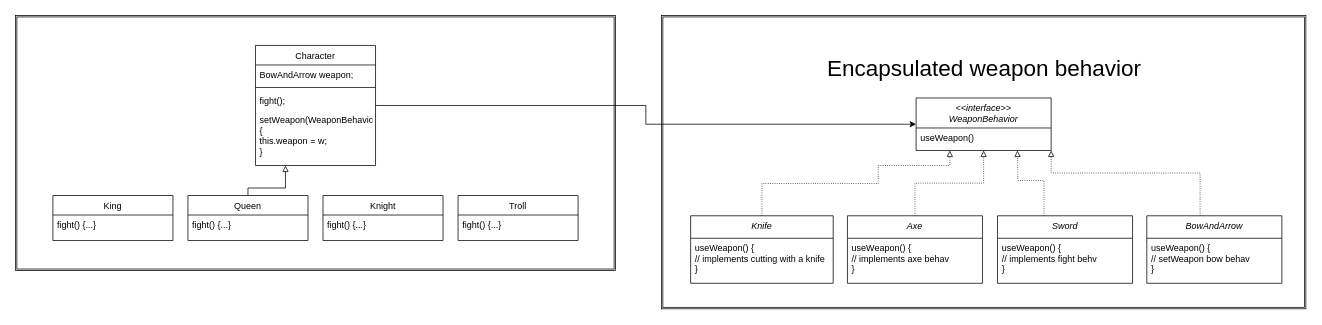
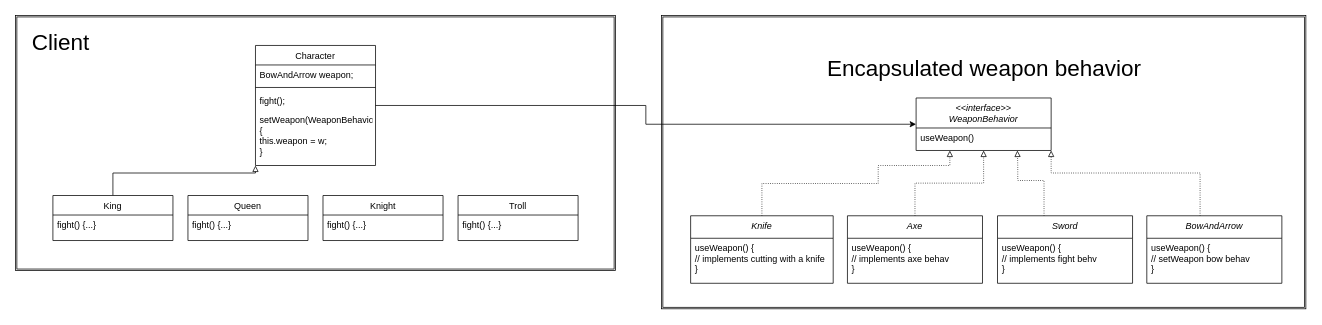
  <mxCell id="0" />
  <mxCell id="1" parent="0" />
  <mxCell id="2" value="" style="shape=ext;double=1;rounded=0;whiteSpace=wrap;html=1;" parent="1" vertex="1"><mxGeometry x="20" y="20" width="800" height="340" as="geometry" /></mxCell>
  <mxCell id="3" value="Character" style="swimlane;fontStyle=0;align=center;verticalAlign=top;childLayout=stackLayout;horizontal=1;startSize=26;horizontalStack=0;resizeParent=1;resizeLast=0;collapsible=1;marginBottom=0;rounded=0;shadow=0;strokeWidth=1;" parent="1" vertex="1"><mxGeometry x="340" y="60" width="160" height="160" as="geometry"><mxRectangle x="390" y="120" width="160" height="26" as="alternateBounds" /></mxGeometry></mxCell>
  <mxCell id="4" value="BowAndArrow weapon;" style="text;align=left;verticalAlign=top;spacingLeft=4;spacingRight=4;overflow=hidden;rotatable=0;points=[[0,0.5],[1,0.5]];portConstraint=eastwest;" parent="3" vertex="1"><mxGeometry y="26" width="160" height="26" as="geometry" /></mxCell>
  <mxCell id="5" value="" style="line;html=1;strokeWidth=1;align=left;verticalAlign=middle;spacingTop=-1;spacingLeft=3;spacingRight=3;rotatable=0;labelPosition=right;points=[];portConstraint=eastwest;" parent="3" vertex="1"><mxGeometry y="52" width="160" height="8" as="geometry" /></mxCell>
  <mxCell id="6" value="fight();" style="text;align=left;verticalAlign=top;spacingLeft=4;spacingRight=4;overflow=hidden;rotatable=0;points=[[0,0.5],[1,0.5]];portConstraint=eastwest;" parent="3" vertex="1"><mxGeometry y="60" width="160" height="26" as="geometry" /></mxCell>
  <mxCell id="7" value="setWeapon(WeaponBehavior w) &#10;{&#10;this.weapon = w;&#10;}" style="text;align=left;verticalAlign=top;spacingLeft=4;spacingRight=4;overflow=hidden;rotatable=0;points=[[0,0.5],[1,0.5]];portConstraint=eastwest;" parent="3" vertex="1"><mxGeometry y="86" width="160" height="70" as="geometry" /></mxCell>
+ <mxCell id="8" style="edgeStyle=orthogonalEdgeStyle;rounded=0;orthogonalLoop=1;jettySize=auto;html=1;entryX=0;entryY=1;entryDx=0;entryDy=0;endArrow=block;endFill=0;" parent="1" source="9" target="3" edge="1"><mxGeometry relative="1" as="geometry"><Array as="points"><mxPoint x="150" y="230" /><mxPoint x="340" y="230" /></Array></mxGeometry></mxCell>
  <mxCell id="9" value="King" style="swimlane;fontStyle=0;align=center;verticalAlign=top;childLayout=stackLayout;horizontal=1;startSize=26;horizontalStack=0;resizeParent=1;resizeLast=0;collapsible=1;marginBottom=0;rounded=0;shadow=0;strokeWidth=1;" parent="1" vertex="1"><mxGeometry x="70" y="260" width="160" height="60" as="geometry"><mxRectangle x="550" y="140" width="160" height="26" as="alternateBounds" /></mxGeometry></mxCell>
  <mxCell id="10" value="fight() {...}" style="text;align=left;verticalAlign=top;spacingLeft=4;spacingRight=4;overflow=hidden;rotatable=0;points=[[0,0.5],[1,0.5]];portConstraint=eastwest;" parent="9" vertex="1"><mxGeometry y="26" width="160" height="26" as="geometry" /></mxCell>
- <mxCell id="11" style="edgeStyle=orthogonalEdgeStyle;rounded=0;orthogonalLoop=1;jettySize=auto;html=1;entryX=0.25;entryY=1;entryDx=0;entryDy=0;endArrow=block;endFill=0;" parent="1" source="12" target="3" edge="1"><mxGeometry relative="1" as="geometry"><Array as="points"><mxPoint x="330" y="250" /><mxPoint x="380" y="250" /></Array></mxGeometry></mxCell>
  <mxCell id="12" value="Queen" style="swimlane;fontStyle=0;align=center;verticalAlign=top;childLayout=stackLayout;horizontal=1;startSize=26;horizontalStack=0;resizeParent=1;resizeLast=0;collapsible=1;marginBottom=0;rounded=0;shadow=0;strokeWidth=1;" parent="1" vertex="1"><mxGeometry x="250" y="260" width="160" height="60" as="geometry"><mxRectangle x="550" y="140" width="160" height="26" as="alternateBounds" /></mxGeometry></mxCell>
  <mxCell id="13" value="fight() {...}" style="text;align=left;verticalAlign=top;spacingLeft=4;spacingRight=4;overflow=hidden;rotatable=0;points=[[0,0.5],[1,0.5]];portConstraint=eastwest;" parent="12" vertex="1"><mxGeometry y="26" width="160" height="26" as="geometry" /></mxCell>
  <mxCell id="14" value="Knight" style="swimlane;fontStyle=0;align=center;verticalAlign=top;childLayout=stackLayout;horizontal=1;startSize=26;horizontalStack=0;resizeParent=1;resizeLast=0;collapsible=1;marginBottom=0;rounded=0;shadow=0;strokeWidth=1;" parent="1" vertex="1"><mxGeometry x="430" y="260" width="160" height="60" as="geometry"><mxRectangle x="550" y="140" width="160" height="26" as="alternateBounds" /></mxGeometry></mxCell>
  <mxCell id="15" value="fight() {...}" style="text;align=left;verticalAlign=top;spacingLeft=4;spacingRight=4;overflow=hidden;rotatable=0;points=[[0,0.5],[1,0.5]];portConstraint=eastwest;" parent="14" vertex="1"><mxGeometry y="26" width="160" height="26" as="geometry" /></mxCell>
  <mxCell id="16" value="Troll" style="swimlane;fontStyle=0;align=center;verticalAlign=top;childLayout=stackLayout;horizontal=1;startSize=26;horizontalStack=0;resizeParent=1;resizeLast=0;collapsible=1;marginBottom=0;rounded=0;shadow=0;strokeWidth=1;" parent="1" vertex="1"><mxGeometry x="610" y="260" width="160" height="60" as="geometry"><mxRectangle x="550" y="140" width="160" height="26" as="alternateBounds" /></mxGeometry></mxCell>
  <mxCell id="17" value="fight() {...}" style="text;align=left;verticalAlign=top;spacingLeft=4;spacingRight=4;overflow=hidden;rotatable=0;points=[[0,0.5],[1,0.5]];portConstraint=eastwest;" parent="16" vertex="1"><mxGeometry y="26" width="160" height="26" as="geometry" /></mxCell>
+ <mxCell id="18" value="&lt;font style=&quot;font-size: 30px;&quot;&gt;Client&lt;/font&gt;" style="text;html=1;align=center;verticalAlign=middle;resizable=0;points=[];autosize=1;strokeColor=none;fillColor=none;" parent="1" vertex="1"><mxGeometry x="30" y="30" width="100" height="50" as="geometry" /></mxCell>
  <mxCell id="19" value="" style="shape=ext;double=1;rounded=0;whiteSpace=wrap;html=1;fillStyle=auto;" vertex="1" parent="1"><mxGeometry x="881" y="20" width="859" height="391" as="geometry" /></mxCell>
  <mxCell id="20" value="&lt;&lt;interface&gt;&gt;&#10;WeaponBehavior" style="swimlane;fontStyle=2;align=center;verticalAlign=top;childLayout=stackLayout;horizontal=1;startSize=40;horizontalStack=0;resizeParent=1;resizeLast=0;collapsible=1;marginBottom=0;rounded=0;shadow=0;strokeWidth=1;" vertex="1" parent="1"><mxGeometry x="1220.5" y="130" width="180" height="70" as="geometry"><mxRectangle x="230" y="140" width="160" height="26" as="alternateBounds" /></mxGeometry></mxCell>
  <mxCell id="21" value="useWeapon()" style="text;align=left;verticalAlign=top;spacingLeft=4;spacingRight=4;overflow=hidden;rotatable=0;points=[[0,0.5],[1,0.5]];portConstraint=eastwest;" vertex="1" parent="20"><mxGeometry y="40" width="180" height="26" as="geometry" /></mxCell>
  <mxCell id="22" style="edgeStyle=orthogonalEdgeStyle;rounded=0;orthogonalLoop=1;jettySize=auto;html=1;exitX=0.5;exitY=0;exitDx=0;exitDy=0;entryX=0.25;entryY=1;entryDx=0;entryDy=0;endArrow=block;endFill=0;dashed=1;dashPattern=1 2;" edge="1" parent="1" source="23" target="20"><mxGeometry relative="1" as="geometry"><Array as="points"><mxPoint x="1015" y="244" /><mxPoint x="1170" y="244" /><mxPoint x="1170" y="220" /><mxPoint x="1266" y="220" /></Array></mxGeometry></mxCell>
  <mxCell id="23" value="Knife" style="swimlane;fontStyle=2;align=center;verticalAlign=top;childLayout=stackLayout;horizontal=1;startSize=30;horizontalStack=0;resizeParent=1;resizeLast=0;collapsible=1;marginBottom=0;rounded=0;shadow=0;strokeWidth=1;" vertex="1" parent="1"><mxGeometry x="920" y="287" width="190" height="90" as="geometry"><mxRectangle x="230" y="140" width="160" height="26" as="alternateBounds" /></mxGeometry></mxCell>
  <mxCell id="24" value="useWeapon() {&#10;// implements cutting with a knife&#10;}" style="text;align=left;verticalAlign=top;spacingLeft=4;spacingRight=4;overflow=hidden;rotatable=0;points=[[0,0.5],[1,0.5]];portConstraint=eastwest;" vertex="1" parent="23"><mxGeometry y="30" width="190" height="60" as="geometry" /></mxCell>
  <mxCell id="25" style="edgeStyle=orthogonalEdgeStyle;rounded=0;orthogonalLoop=1;jettySize=auto;html=1;entryX=0.5;entryY=1;entryDx=0;entryDy=0;endArrow=block;endFill=0;dashed=1;dashPattern=1 2;" edge="1" parent="1" source="26" target="20"><mxGeometry relative="1" as="geometry" /></mxCell>
  <mxCell id="26" value="Axe" style="swimlane;fontStyle=2;align=center;verticalAlign=top;childLayout=stackLayout;horizontal=1;startSize=30;horizontalStack=0;resizeParent=1;resizeLast=0;collapsible=1;marginBottom=0;rounded=0;shadow=0;strokeWidth=1;" vertex="1" parent="1"><mxGeometry x="1129" y="287" width="180" height="90" as="geometry"><mxRectangle x="230" y="140" width="160" height="26" as="alternateBounds" /></mxGeometry></mxCell>
  <mxCell id="27" value="useWeapon() {&#10;// implements axe behav&#10;}" style="text;align=left;verticalAlign=top;spacingLeft=4;spacingRight=4;overflow=hidden;rotatable=0;points=[[0,0.5],[1,0.5]];portConstraint=eastwest;" vertex="1" parent="26"><mxGeometry y="30" width="180" height="60" as="geometry" /></mxCell>
  <mxCell id="28" style="edgeStyle=orthogonalEdgeStyle;rounded=0;orthogonalLoop=1;jettySize=auto;html=1;endArrow=block;endFill=0;dashed=1;dashPattern=1 2;entryX=0.75;entryY=1;entryDx=0;entryDy=0;" edge="1" parent="1" source="29" target="20"><mxGeometry relative="1" as="geometry"><mxPoint x="1141" y="200" as="targetPoint" /><Array as="points"><mxPoint x="1391" y="240" /><mxPoint x="1356" y="240" /><mxPoint x="1356" y="220" /></Array></mxGeometry></mxCell>
  <mxCell id="29" value="Sword" style="swimlane;fontStyle=2;align=center;verticalAlign=top;childLayout=stackLayout;horizontal=1;startSize=30;horizontalStack=0;resizeParent=1;resizeLast=0;collapsible=1;marginBottom=0;rounded=0;shadow=0;strokeWidth=1;" vertex="1" parent="1"><mxGeometry x="1329" y="287" width="180" height="90" as="geometry"><mxRectangle x="230" y="140" width="160" height="26" as="alternateBounds" /></mxGeometry></mxCell>
  <mxCell id="30" value="useWeapon() {&#10;// implements fight behv&#10;}" style="text;align=left;verticalAlign=top;spacingLeft=4;spacingRight=4;overflow=hidden;rotatable=0;points=[[0,0.5],[1,0.5]];portConstraint=eastwest;" vertex="1" parent="29"><mxGeometry y="30" width="180" height="60" as="geometry" /></mxCell>
  <mxCell id="31" value="&lt;font style=&quot;font-size: 30px;&quot;&gt;Encapsulated weapon behavior&lt;br&gt;&lt;/font&gt;" style="text;html=1;align=center;verticalAlign=middle;resizable=0;points=[];autosize=1;strokeColor=none;fillColor=none;fontSize=30;" vertex="1" parent="1"><mxGeometry x="1090.5" y="65" width="440" height="50" as="geometry" /></mxCell>
  <mxCell id="32" style="edgeStyle=orthogonalEdgeStyle;rounded=0;orthogonalLoop=1;jettySize=auto;html=1;entryX=1;entryY=1;entryDx=0;entryDy=0;endArrow=block;endFill=0;dashed=1;dashPattern=1 2;" edge="1" parent="1" source="33" target="20"><mxGeometry relative="1" as="geometry"><Array as="points"><mxPoint x="1599" y="230" /><mxPoint x="1401" y="230" /></Array></mxGeometry></mxCell>
  <mxCell id="33" value="BowAndArrow" style="swimlane;fontStyle=2;align=center;verticalAlign=top;childLayout=stackLayout;horizontal=1;startSize=30;horizontalStack=0;resizeParent=1;resizeLast=0;collapsible=1;marginBottom=0;rounded=0;shadow=0;strokeWidth=1;" vertex="1" parent="1"><mxGeometry x="1528" y="287" width="180" height="90" as="geometry"><mxRectangle x="230" y="140" width="160" height="26" as="alternateBounds" /></mxGeometry></mxCell>
  <mxCell id="34" value="useWeapon() {&#10;// setWeapon bow behav&#10;}" style="text;align=left;verticalAlign=top;spacingLeft=4;spacingRight=4;overflow=hidden;rotatable=0;points=[[0,0.5],[1,0.5]];portConstraint=eastwest;" vertex="1" parent="33"><mxGeometry y="30" width="180" height="60" as="geometry" /></mxCell>
  <mxCell id="35" style="edgeStyle=orthogonalEdgeStyle;rounded=0;orthogonalLoop=1;jettySize=auto;html=1;entryX=0;entryY=0.5;entryDx=0;entryDy=0;" edge="1" parent="1" source="3" target="20"><mxGeometry relative="1" as="geometry" /></mxCell>
